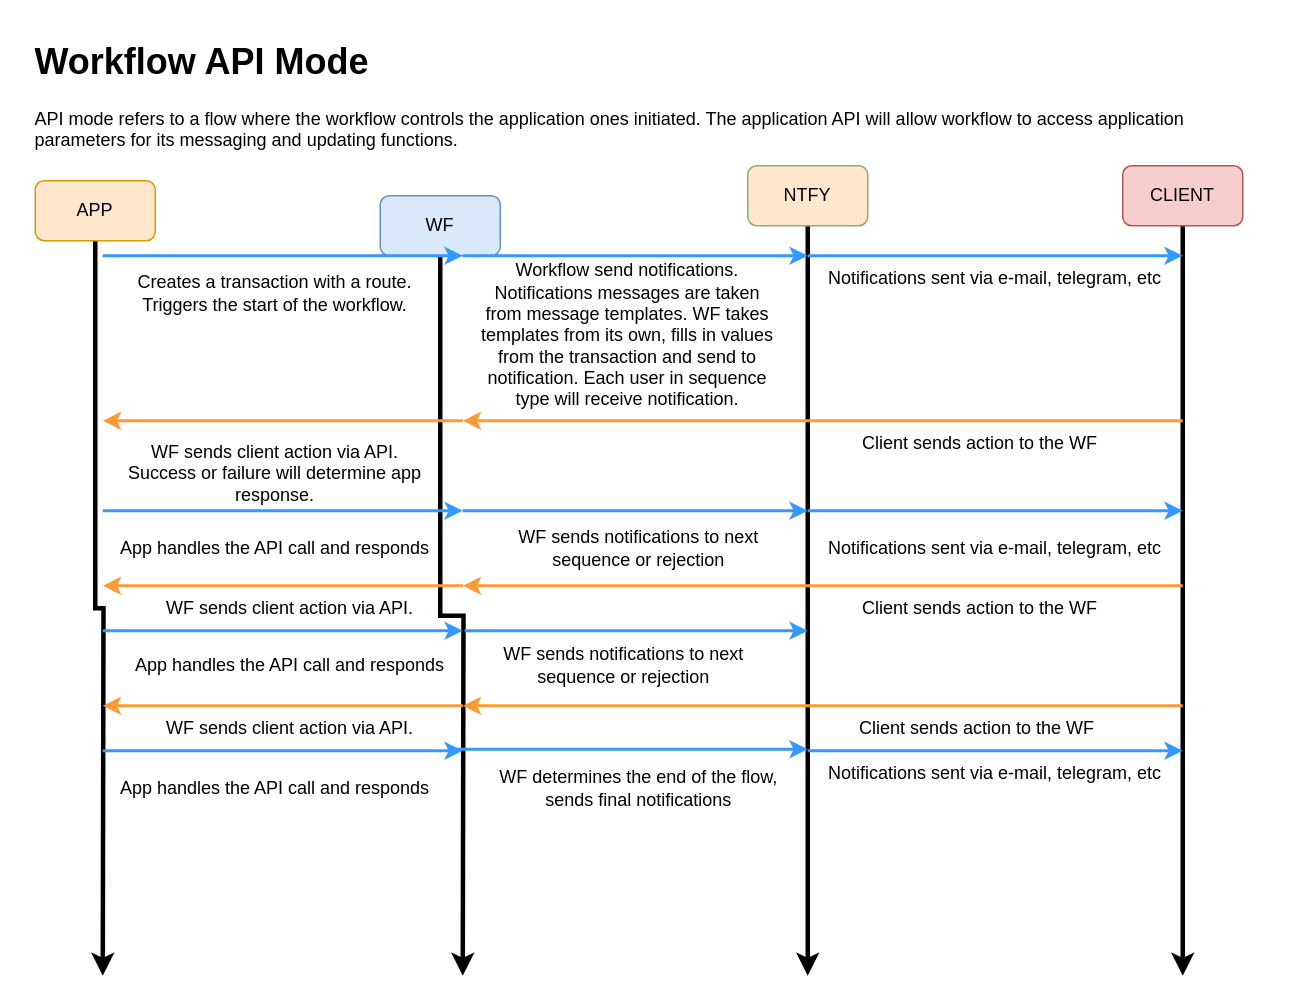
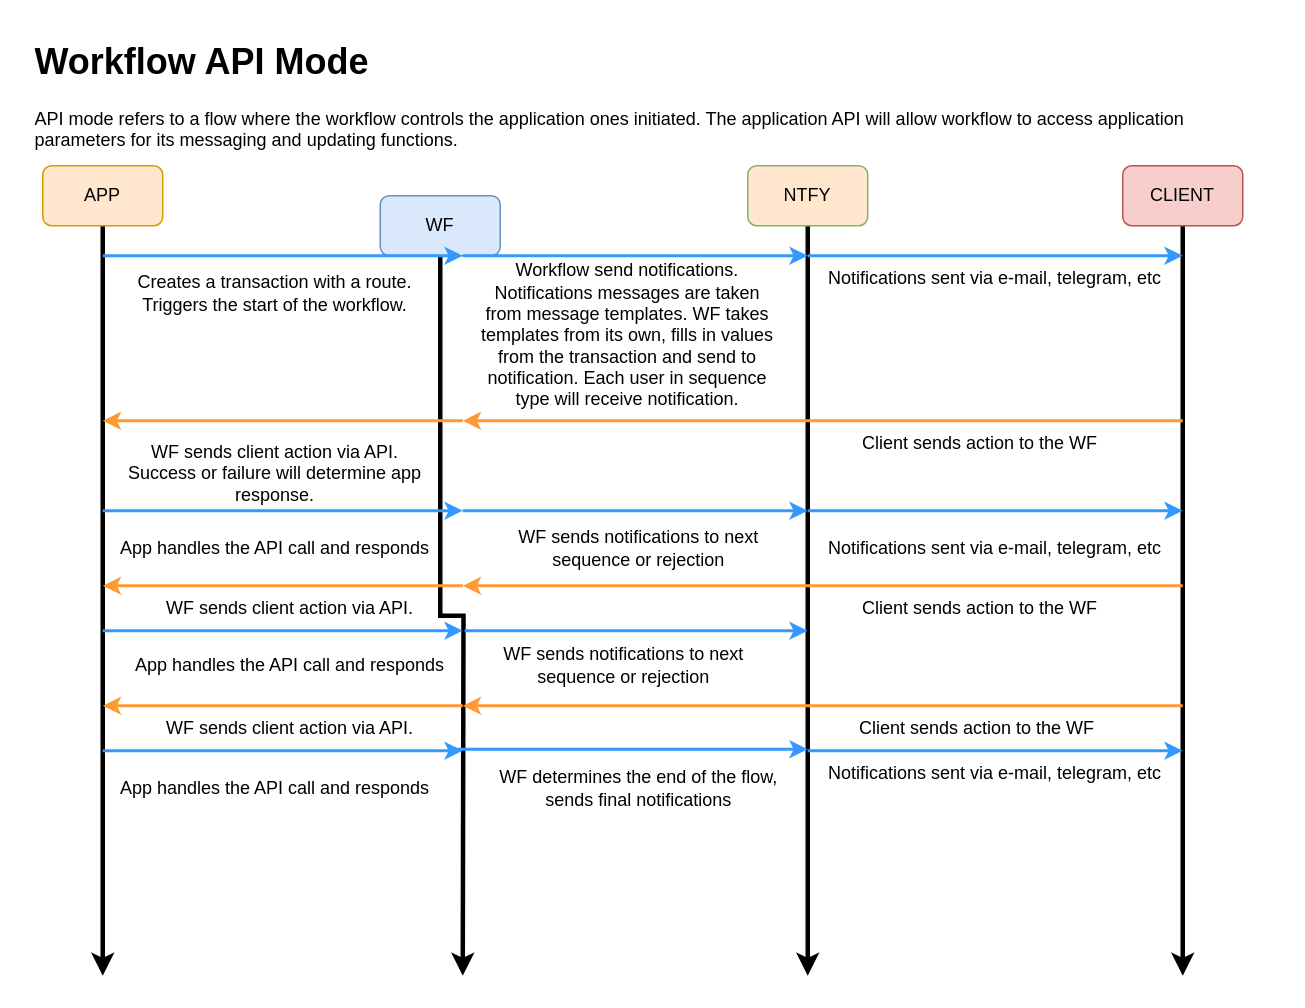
  <mxCell id="0" />
  <mxCell id="1" parent="0" />
  <mxCell id="2" value="&lt;h1 style=&quot;margin-top: 0px;&quot;&gt;Workflow API Mode&lt;/h1&gt;&lt;p&gt;API mode refers to a flow where the workflow controls the application ones initiated. The application API will allow workflow to access application parameters for its messaging and updating functions.&lt;br&gt;&lt;/p&gt;" style="text;html=1;whiteSpace=wrap;overflow=hidden;rounded=0;" vertex="1" parent="1"><mxGeometry x="20.5" y="20" width="827.5" height="80" as="geometry" /></mxCell>
  <mxCell id="3" style="edgeStyle=orthogonalEdgeStyle;rounded=0;orthogonalLoop=1;jettySize=auto;html=1;exitX=0.5;exitY=1;exitDx=0;exitDy=0;strokeWidth=3;" edge="1" parent="1" source="4"><mxGeometry relative="1" as="geometry"><mxPoint x="68" y="650" as="targetPoint" /></mxGeometry></mxCell>
- <mxCell id="4" value="APP" style="rounded=1;whiteSpace=wrap;html=1;fillColor=#ffe6cc;strokeColor=#d79b00;" vertex="1" parent="1"><mxGeometry x="23" y="120" width="80" height="40" as="geometry" /></mxCell>
+ <mxCell id="4" value="APP" style="rounded=1;whiteSpace=wrap;html=1;fillColor=#ffe6cc;strokeColor=#d79b00;" vertex="1" parent="1"><mxGeometry x="28" y="110" width="80" height="40" as="geometry" /></mxCell>
  <mxCell id="5" style="edgeStyle=orthogonalEdgeStyle;rounded=0;orthogonalLoop=1;jettySize=auto;html=1;exitX=0.5;exitY=1;exitDx=0;exitDy=0;strokeWidth=3;" edge="1" parent="1" source="6"><mxGeometry relative="1" as="geometry"><mxPoint x="308" y="650" as="targetPoint" /></mxGeometry></mxCell>
  <mxCell id="6" value="WF" style="rounded=1;whiteSpace=wrap;html=1;fillColor=#dae8fc;strokeColor=#6c8ebf;" vertex="1" parent="1"><mxGeometry x="253" y="130" width="80" height="40" as="geometry" /></mxCell>
  <mxCell id="7" style="edgeStyle=orthogonalEdgeStyle;rounded=0;orthogonalLoop=1;jettySize=auto;html=1;exitX=0.5;exitY=1;exitDx=0;exitDy=0;strokeWidth=3;" edge="1" parent="1" source="8"><mxGeometry relative="1" as="geometry"><mxPoint x="538" y="650" as="targetPoint" /></mxGeometry></mxCell>
  <mxCell id="8" value="NTFY" style="rounded=1;whiteSpace=wrap;html=1;fillColor=#ffe6cc;strokeColor=#82b366;" vertex="1" parent="1"><mxGeometry x="498" y="110" width="80" height="40" as="geometry" /></mxCell>
  <mxCell id="9" style="edgeStyle=orthogonalEdgeStyle;rounded=0;orthogonalLoop=1;jettySize=auto;html=1;exitX=0.5;exitY=1;exitDx=0;exitDy=0;strokeWidth=3;" edge="1" parent="1" source="10"><mxGeometry relative="1" as="geometry"><mxPoint x="788" y="650" as="targetPoint" /><Array as="points"><mxPoint x="788" y="650" /></Array></mxGeometry></mxCell>
  <mxCell id="10" value="CLIENT" style="rounded=1;whiteSpace=wrap;html=1;fillColor=#f8cecc;strokeColor=#b85450;" vertex="1" parent="1"><mxGeometry x="748" y="110" width="80" height="40" as="geometry" /></mxCell>
  <mxCell id="11" value="" style="endArrow=classic;html=1;rounded=0;strokeWidth=2;strokeColor=light-dark(#3399FF,#EDEDED);" edge="1" parent="1"><mxGeometry width="50" height="50" relative="1" as="geometry"><mxPoint x="68" y="170" as="sourcePoint" /><mxPoint x="308" y="170" as="targetPoint" /></mxGeometry></mxCell>
  <mxCell id="12" value="" style="endArrow=classic;html=1;rounded=0;strokeColor=#3399FF;strokeWidth=2;" edge="1" parent="1"><mxGeometry width="50" height="50" relative="1" as="geometry"><mxPoint x="308" y="170" as="sourcePoint" /><mxPoint x="538" y="170" as="targetPoint" /></mxGeometry></mxCell>
  <mxCell id="13" value="Workflow send notifications. Notifications messages are taken from message templates. WF takes templates from its own, fills in values from the transaction and send to notification. Each user in sequence type will receive notification." style="text;html=1;align=center;verticalAlign=middle;whiteSpace=wrap;rounded=0;" vertex="1" parent="1"><mxGeometry x="318" y="183" width="200" height="80" as="geometry" /></mxCell>
  <mxCell id="14" value="Client sends action to the WF" style="text;html=1;align=center;verticalAlign=middle;whiteSpace=wrap;rounded=0;" vertex="1" parent="1"><mxGeometry x="548" y="280" width="210" height="30" as="geometry" /></mxCell>
  <mxCell id="15" value="Notifications sent via e-mail, telegram, etc" style="text;html=1;align=center;verticalAlign=middle;whiteSpace=wrap;rounded=0;" vertex="1" parent="1"><mxGeometry x="548" y="170" width="230" height="30" as="geometry" /></mxCell>
  <mxCell id="16" value="" style="endArrow=classic;html=1;rounded=0;strokeColor=#3399FF;strokeWidth=2;" edge="1" parent="1"><mxGeometry width="50" height="50" relative="1" as="geometry"><mxPoint x="538" y="170" as="sourcePoint" /><mxPoint x="788" y="170" as="targetPoint" /></mxGeometry></mxCell>
  <mxCell id="17" value="" style="endArrow=classic;html=1;rounded=0;strokeWidth=2;strokeColor=light-dark(#FF9933,#EDEDED);" edge="1" parent="1"><mxGeometry width="50" height="50" relative="1" as="geometry"><mxPoint x="788" y="280" as="sourcePoint" /><mxPoint x="308" y="280" as="targetPoint" /></mxGeometry></mxCell>
  <mxCell id="18" value="Creates a transaction with a route.&lt;br&gt;Triggers the start of the workflow." style="text;html=1;align=center;verticalAlign=middle;whiteSpace=wrap;rounded=0;" vertex="1" parent="1"><mxGeometry x="78" y="180" width="210" height="30" as="geometry" /></mxCell>
  <mxCell id="19" value="" style="endArrow=classic;html=1;rounded=0;strokeColor=#3399FF;strokeWidth=2;" edge="1" parent="1"><mxGeometry width="50" height="50" relative="1" as="geometry"><mxPoint x="68" y="340" as="sourcePoint" /><mxPoint x="308" y="340" as="targetPoint" /></mxGeometry></mxCell>
  <mxCell id="20" value="" style="endArrow=classic;html=1;rounded=0;strokeColor=#3399FF;strokeWidth=2;" edge="1" parent="1"><mxGeometry width="50" height="50" relative="1" as="geometry"><mxPoint x="538" y="340" as="sourcePoint" /><mxPoint x="788" y="340" as="targetPoint" /></mxGeometry></mxCell>
  <mxCell id="21" value="Notifications sent via e-mail, telegram, etc" style="text;html=1;align=center;verticalAlign=middle;whiteSpace=wrap;rounded=0;" vertex="1" parent="1"><mxGeometry x="548" y="355" width="230" height="20" as="geometry" /></mxCell>
  <mxCell id="22" value="App handles the API call and responds" style="text;html=1;align=center;verticalAlign=middle;whiteSpace=wrap;rounded=0;" vertex="1" parent="1"><mxGeometry x="78" y="350" width="210" height="30" as="geometry" /></mxCell>
  <mxCell id="23" value="" style="endArrow=classic;html=1;rounded=0;strokeColor=#3399FF;strokeWidth=2;" edge="1" parent="1"><mxGeometry width="50" height="50" relative="1" as="geometry"><mxPoint x="308" y="340" as="sourcePoint" /><mxPoint x="538" y="340" as="targetPoint" /></mxGeometry></mxCell>
  <mxCell id="24" value="WF sends notifications to next sequence or rejection" style="text;html=1;align=center;verticalAlign=middle;whiteSpace=wrap;rounded=0;" vertex="1" parent="1"><mxGeometry x="318" y="350" width="215" height="30" as="geometry" /></mxCell>
  <mxCell id="25" value="" style="endArrow=classic;html=1;rounded=0;strokeColor=#3399FF;strokeWidth=2;" edge="1" parent="1"><mxGeometry width="50" height="50" relative="1" as="geometry"><mxPoint x="538" y="500" as="sourcePoint" /><mxPoint x="788" y="500" as="targetPoint" /></mxGeometry></mxCell>
  <mxCell id="26" value="App handles the API call and responds" style="text;html=1;align=center;verticalAlign=middle;whiteSpace=wrap;rounded=0;" vertex="1" parent="1"><mxGeometry x="88" y="428" width="210" height="30" as="geometry" /></mxCell>
  <mxCell id="27" value="" style="endArrow=classic;html=1;rounded=0;strokeColor=#3399FF;strokeWidth=2;" edge="1" parent="1"><mxGeometry width="50" height="50" relative="1" as="geometry"><mxPoint x="68" y="420" as="sourcePoint" /><mxPoint x="308" y="420" as="targetPoint" /></mxGeometry></mxCell>
  <mxCell id="28" value="WF sends notifications to next sequence or rejection" style="text;html=1;align=center;verticalAlign=middle;whiteSpace=wrap;rounded=0;" vertex="1" parent="1"><mxGeometry x="308" y="428" width="215" height="30" as="geometry" /></mxCell>
  <mxCell id="29" value="" style="endArrow=classic;html=1;rounded=0;strokeColor=#3399FF;strokeWidth=2;" edge="1" parent="1"><mxGeometry width="50" height="50" relative="1" as="geometry"><mxPoint x="309.25" y="420" as="sourcePoint" /><mxPoint x="538" y="420" as="targetPoint" /></mxGeometry></mxCell>
  <mxCell id="30" value="" style="endArrow=classic;html=1;rounded=0;strokeWidth=2;strokeColor=light-dark(#FF9933,#EDEDED);" edge="1" parent="1"><mxGeometry width="50" height="50" relative="1" as="geometry"><mxPoint x="308" y="280" as="sourcePoint" /><mxPoint x="68" y="280" as="targetPoint" /></mxGeometry></mxCell>
  <mxCell id="31" value="WF sends client action via API. Success or failure will determine app response." style="text;html=1;align=center;verticalAlign=middle;whiteSpace=wrap;rounded=0;" vertex="1" parent="1"><mxGeometry x="78" y="300" width="210" height="30" as="geometry" /></mxCell>
  <mxCell id="32" value="" style="endArrow=classic;html=1;rounded=0;strokeWidth=2;strokeColor=light-dark(#FF9933,#EDEDED);" edge="1" parent="1"><mxGeometry width="50" height="50" relative="1" as="geometry"><mxPoint x="788" y="390" as="sourcePoint" /><mxPoint x="308" y="390" as="targetPoint" /></mxGeometry></mxCell>
  <mxCell id="33" value="Client sends action to the WF" style="text;html=1;align=center;verticalAlign=middle;whiteSpace=wrap;rounded=0;" vertex="1" parent="1"><mxGeometry x="548" y="390" width="210" height="30" as="geometry" /></mxCell>
  <mxCell id="34" value="" style="endArrow=classic;html=1;rounded=0;strokeWidth=2;strokeColor=light-dark(#FF9933,#EDEDED);" edge="1" parent="1"><mxGeometry width="50" height="50" relative="1" as="geometry"><mxPoint x="308" y="390" as="sourcePoint" /><mxPoint x="68" y="390" as="targetPoint" /></mxGeometry></mxCell>
  <mxCell id="35" value="WF sends client action via API." style="text;html=1;align=center;verticalAlign=middle;whiteSpace=wrap;rounded=0;" vertex="1" parent="1"><mxGeometry x="88" y="390" width="210" height="30" as="geometry" /></mxCell>
  <mxCell id="36" value="Notifications sent via e-mail, telegram, etc" style="text;html=1;align=center;verticalAlign=middle;whiteSpace=wrap;rounded=0;" vertex="1" parent="1"><mxGeometry x="548" y="505" width="230" height="20" as="geometry" /></mxCell>
  <mxCell id="37" value="" style="endArrow=classic;html=1;rounded=0;strokeWidth=2;strokeColor=light-dark(#FF9933,#EDEDED);" edge="1" parent="1"><mxGeometry width="50" height="50" relative="1" as="geometry"><mxPoint x="788" y="470" as="sourcePoint" /><mxPoint x="308" y="470" as="targetPoint" /></mxGeometry></mxCell>
  <mxCell id="38" value="Client sends action to the WF" style="text;html=1;align=center;verticalAlign=middle;whiteSpace=wrap;rounded=0;" vertex="1" parent="1"><mxGeometry x="545.5" y="470" width="210" height="30" as="geometry" /></mxCell>
  <mxCell id="39" value="" style="endArrow=classic;html=1;rounded=0;strokeWidth=2;strokeColor=light-dark(#FF9933,#EDEDED);" edge="1" parent="1"><mxGeometry width="50" height="50" relative="1" as="geometry"><mxPoint x="308" y="470" as="sourcePoint" /><mxPoint x="68" y="470" as="targetPoint" /></mxGeometry></mxCell>
  <mxCell id="40" value="WF sends client action via API." style="text;html=1;align=center;verticalAlign=middle;whiteSpace=wrap;rounded=0;" vertex="1" parent="1"><mxGeometry x="88" y="470" width="210" height="30" as="geometry" /></mxCell>
  <mxCell id="41" value="" style="endArrow=classic;html=1;rounded=0;strokeColor=#3399FF;strokeWidth=2;" edge="1" parent="1"><mxGeometry width="50" height="50" relative="1" as="geometry"><mxPoint x="68" y="500" as="sourcePoint" /><mxPoint x="308" y="500" as="targetPoint" /></mxGeometry></mxCell>
  <mxCell id="42" value="App handles the API call and responds" style="text;html=1;align=center;verticalAlign=middle;whiteSpace=wrap;rounded=0;" vertex="1" parent="1"><mxGeometry x="78" y="510" width="210" height="30" as="geometry" /></mxCell>
  <mxCell id="43" value="" style="endArrow=classic;html=1;rounded=0;strokeColor=#3399FF;strokeWidth=2;" edge="1" parent="1"><mxGeometry width="50" height="50" relative="1" as="geometry"><mxPoint x="298" y="499" as="sourcePoint" /><mxPoint x="538" y="499" as="targetPoint" /></mxGeometry></mxCell>
  <mxCell id="44" value="WF determines the end of the flow, sends final notifications" style="text;html=1;align=center;verticalAlign=middle;whiteSpace=wrap;rounded=0;" vertex="1" parent="1"><mxGeometry x="318" y="510" width="215" height="30" as="geometry" /></mxCell>
